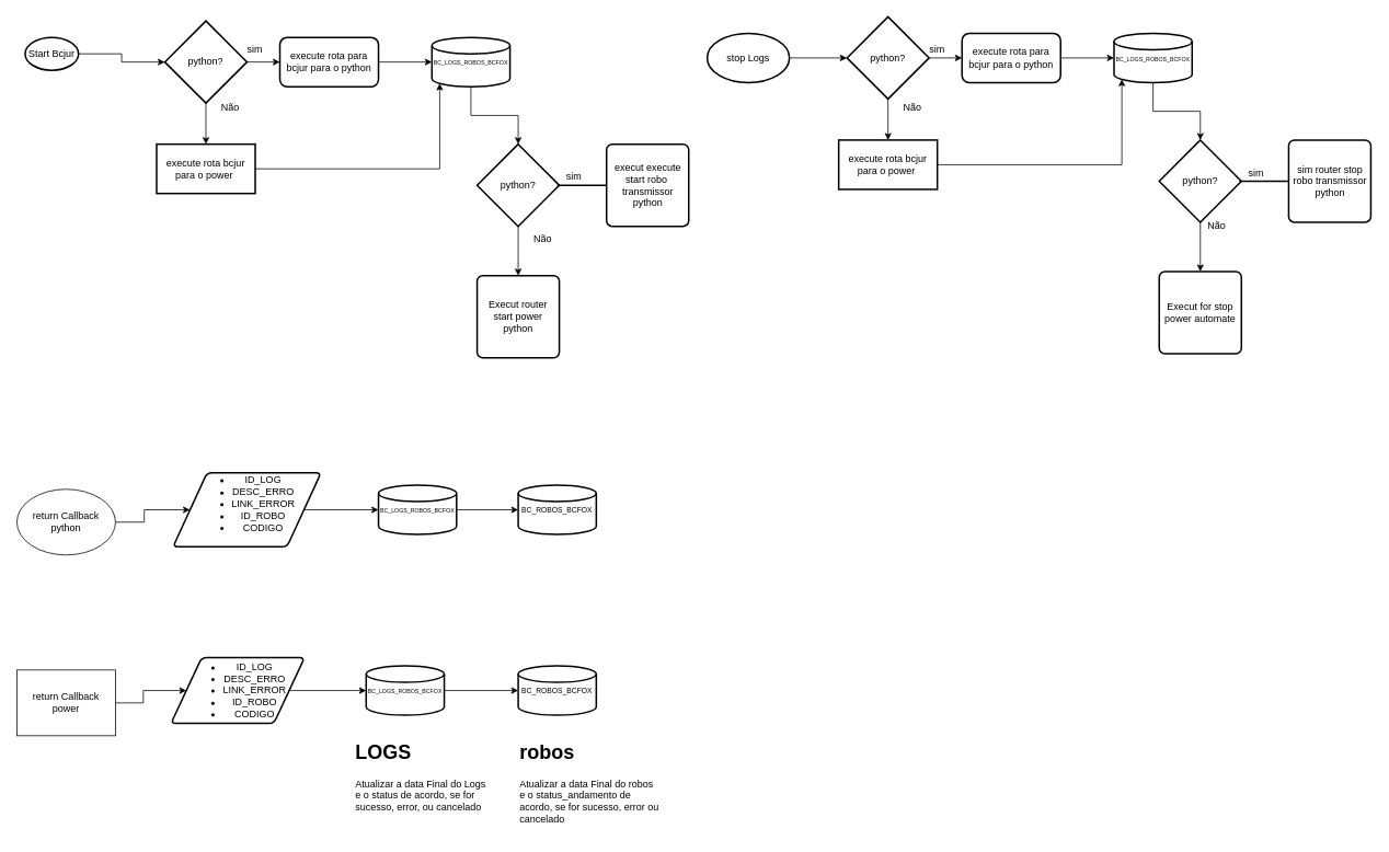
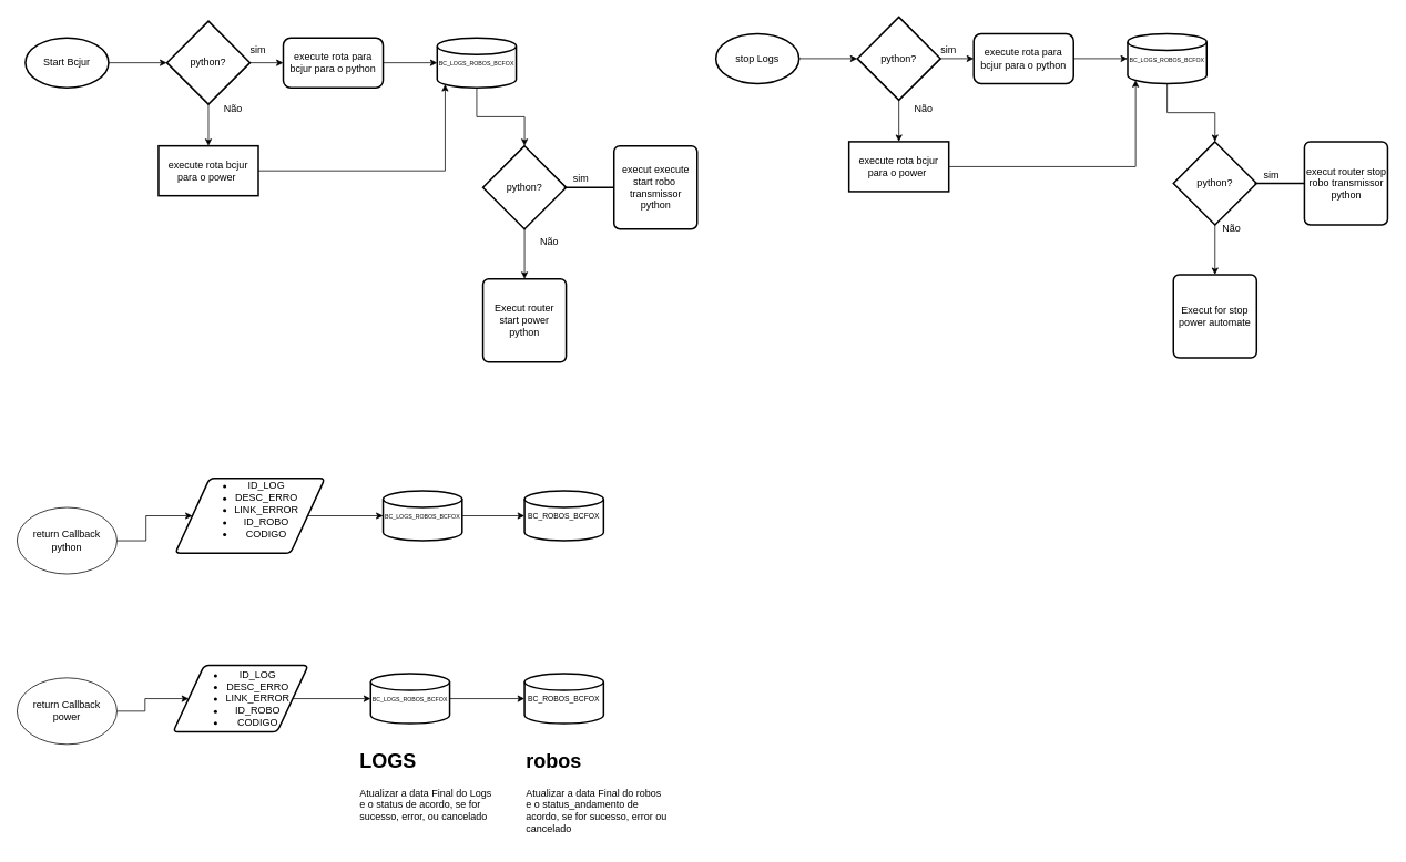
  <mxCell id="0" />
  <mxCell id="1" parent="0" />
  <mxCell id="2" value="" style="edgeStyle=orthogonalEdgeStyle;rounded=0;orthogonalLoop=1;jettySize=auto;html=1;" edge="1" parent="1" source="3" target="30"><mxGeometry relative="1" as="geometry" /></mxCell>
- <mxCell id="3" value="Start Bcjur" style="strokeWidth=2;html=1;shape=mxgraph.flowchart.start_1;whiteSpace=wrap;" vertex="1" parent="1"><mxGeometry x="30" y="45" width="65" height="40" as="geometry" /></mxCell>
+ <mxCell id="3" value="Start Bcjur" style="strokeWidth=2;html=1;shape=mxgraph.flowchart.start_1;whiteSpace=wrap;" vertex="1" parent="1"><mxGeometry x="30" y="45" width="100" height="60" as="geometry" /></mxCell>
  <mxCell id="4" value="" style="edgeStyle=orthogonalEdgeStyle;rounded=0;orthogonalLoop=1;jettySize=auto;html=1;" edge="1" parent="1" source="5" target="10"><mxGeometry relative="1" as="geometry" /></mxCell>
  <mxCell id="5" value="python?" style="strokeWidth=2;html=1;shape=mxgraph.flowchart.decision;whiteSpace=wrap;" vertex="1" parent="1"><mxGeometry x="580" y="175" width="100" height="100" as="geometry" /></mxCell>
  <mxCell id="6" value="" style="line;strokeWidth=2;html=1;" vertex="1" parent="1"><mxGeometry x="677.5" y="220" width="60" height="10" as="geometry" /></mxCell>
  <mxCell id="7" value="Não" style="text;html=1;align=center;verticalAlign=middle;whiteSpace=wrap;rounded=0;" vertex="1" parent="1"><mxGeometry x="250" y="115" width="60" height="30" as="geometry" /></mxCell>
  <mxCell id="8" value="sim" style="text;html=1;align=center;verticalAlign=middle;whiteSpace=wrap;rounded=0;" vertex="1" parent="1"><mxGeometry x="667.5" y="200" width="60" height="30" as="geometry" /></mxCell>
  <mxCell id="9" value="&lt;font style=&quot;font-size: 7px;&quot;&gt;BC_LOGS_ROBOS_BCFOX&lt;/font&gt;" style="strokeWidth=2;html=1;shape=mxgraph.flowchart.database;whiteSpace=wrap;" vertex="1" parent="1"><mxGeometry x="525" y="45" width="95" height="60" as="geometry" /></mxCell>
  <mxCell id="10" value="Execut router start power python" style="rounded=1;whiteSpace=wrap;html=1;absoluteArcSize=1;arcSize=14;strokeWidth=2;" vertex="1" parent="1"><mxGeometry x="580" y="335" width="100" height="100" as="geometry" /></mxCell>
  <mxCell id="11" value="execut execute start robo&amp;nbsp; transmissor python" style="rounded=1;whiteSpace=wrap;html=1;absoluteArcSize=1;arcSize=14;strokeWidth=2;" vertex="1" parent="1"><mxGeometry x="737.5" y="175" width="100" height="100" as="geometry" /></mxCell>
  <mxCell id="12" value="" style="edgeStyle=orthogonalEdgeStyle;rounded=0;orthogonalLoop=1;jettySize=auto;html=1;" edge="1" parent="1" source="13" target="17"><mxGeometry relative="1" as="geometry" /></mxCell>
- <mxCell id="13" value="return Callback python" style="ellipse;whiteSpace=wrap;html=1;" vertex="1" parent="1"><mxGeometry x="20" y="595" width="120" height="80" as="geometry" /></mxCell>
+ <mxCell id="13" value="return Callback python" style="ellipse;whiteSpace=wrap;html=1;" vertex="1" parent="1"><mxGeometry x="20" y="610" width="120" height="80" as="geometry" /></mxCell>
  <mxCell id="14" value="" style="edgeStyle=orthogonalEdgeStyle;rounded=0;orthogonalLoop=1;jettySize=auto;html=1;" edge="1" parent="1" source="15" target="19"><mxGeometry relative="1" as="geometry" /></mxCell>
- <mxCell id="15" value="return Callback&lt;br&gt;power" style="whiteSpace=wrap;html=1;rounded=0;" vertex="1" parent="1"><mxGeometry x="20" y="815" width="120" height="80" as="geometry" /></mxCell>
+ <mxCell id="15" value="return Callback&lt;br&gt;power" style="ellipse;whiteSpace=wrap;html=1;" vertex="1" parent="1"><mxGeometry x="20" y="815" width="120" height="80" as="geometry" /></mxCell>
  <mxCell id="16" value="" style="edgeStyle=orthogonalEdgeStyle;rounded=0;orthogonalLoop=1;jettySize=auto;html=1;" edge="1" parent="1" source="17" target="21"><mxGeometry relative="1" as="geometry" /></mxCell>
  <mxCell id="17" value="&lt;ul&gt;&lt;li&gt;ID_LOG&lt;/li&gt;&lt;li&gt;DESC_ERRO&lt;/li&gt;&lt;li&gt;LINK_ERROR&lt;/li&gt;&lt;li&gt;ID_ROBO&lt;/li&gt;&lt;li&gt;CODIGO&lt;/li&gt;&lt;/ul&gt;&lt;div&gt;&lt;br&gt;&lt;/div&gt;" style="shape=parallelogram;html=1;strokeWidth=2;perimeter=parallelogramPerimeter;whiteSpace=wrap;rounded=1;arcSize=12;size=0.23;" vertex="1" parent="1"><mxGeometry x="210" y="575" width="180" height="90" as="geometry" /></mxCell>
  <mxCell id="18" value="" style="edgeStyle=orthogonalEdgeStyle;rounded=0;orthogonalLoop=1;jettySize=auto;html=1;" edge="1" parent="1" source="19" target="23"><mxGeometry relative="1" as="geometry" /></mxCell>
  <mxCell id="19" value="&lt;div&gt;&lt;br&gt;&lt;/div&gt;&lt;ul&gt;&lt;li&gt;ID_LOG&lt;/li&gt;&lt;li&gt;DESC_ERRO&lt;/li&gt;&lt;li&gt;LINK_ERROR&lt;/li&gt;&lt;li&gt;ID_ROBO&lt;/li&gt;&lt;li&gt;CODIGO&lt;/li&gt;&lt;/ul&gt;&lt;div style=&quot;forced-color-adjust: none;&quot;&gt;&lt;br&gt;&lt;/div&gt;" style="shape=parallelogram;html=1;strokeWidth=2;perimeter=parallelogramPerimeter;whiteSpace=wrap;rounded=1;arcSize=12;size=0.23;" vertex="1" parent="1"><mxGeometry x="207.5" y="800" width="162.5" height="80" as="geometry" /></mxCell>
  <mxCell id="20" value="" style="edgeStyle=orthogonalEdgeStyle;rounded=0;orthogonalLoop=1;jettySize=auto;html=1;" edge="1" parent="1" source="21" target="24"><mxGeometry relative="1" as="geometry" /></mxCell>
  <mxCell id="21" value="&lt;font style=&quot;font-size: 7px;&quot;&gt;BC_LOGS_ROBOS_BCFOX&lt;/font&gt;" style="strokeWidth=2;html=1;shape=mxgraph.flowchart.database;whiteSpace=wrap;" vertex="1" parent="1"><mxGeometry x="460" y="590" width="95" height="60" as="geometry" /></mxCell>
  <mxCell id="22" value="" style="edgeStyle=orthogonalEdgeStyle;rounded=0;orthogonalLoop=1;jettySize=auto;html=1;" edge="1" parent="1" source="23" target="25"><mxGeometry relative="1" as="geometry" /></mxCell>
  <mxCell id="23" value="&lt;font style=&quot;font-size: 7px;&quot;&gt;BC_LOGS_ROBOS_BCFOX&lt;/font&gt;" style="strokeWidth=2;html=1;shape=mxgraph.flowchart.database;whiteSpace=wrap;" vertex="1" parent="1"><mxGeometry x="445" y="810" width="95" height="60" as="geometry" /></mxCell>
  <mxCell id="24" value="&lt;font style=&quot;font-size: 9px;&quot;&gt;BC_ROBOS_BCFOX&lt;/font&gt;" style="strokeWidth=2;html=1;shape=mxgraph.flowchart.database;whiteSpace=wrap;" vertex="1" parent="1"><mxGeometry x="630" y="590" width="95" height="60" as="geometry" /></mxCell>
  <mxCell id="25" value="&lt;font style=&quot;font-size: 9px;&quot;&gt;BC_ROBOS_BCFOX&lt;/font&gt;" style="strokeWidth=2;html=1;shape=mxgraph.flowchart.database;whiteSpace=wrap;" vertex="1" parent="1"><mxGeometry x="630" y="810" width="95" height="60" as="geometry" /></mxCell>
  <mxCell id="26" value="&lt;h1 style=&quot;margin-top: 0px;&quot;&gt;LOGS&lt;/h1&gt;&lt;p&gt;Atualizar a data Final do Logs&lt;br&gt;e o status de acordo, se for sucesso, error, ou cancelado&lt;/p&gt;" style="text;html=1;whiteSpace=wrap;overflow=hidden;rounded=0;" vertex="1" parent="1"><mxGeometry x="430" y="895" width="180" height="120" as="geometry" /></mxCell>
  <mxCell id="27" value="&lt;h1 style=&quot;margin-top: 0px;&quot;&gt;robos&lt;/h1&gt;&lt;p&gt;Atualizar a data Final do robos&lt;br&gt;e o status_andamento de acordo, se for sucesso, error ou cancelado&lt;/p&gt;" style="text;html=1;whiteSpace=wrap;overflow=hidden;rounded=0;" vertex="1" parent="1"><mxGeometry x="630" y="895" width="180" height="120" as="geometry" /></mxCell>
  <mxCell id="28" value="" style="edgeStyle=orthogonalEdgeStyle;rounded=0;orthogonalLoop=1;jettySize=auto;html=1;" edge="1" parent="1" source="30" target="31"><mxGeometry relative="1" as="geometry" /></mxCell>
  <mxCell id="29" value="" style="edgeStyle=orthogonalEdgeStyle;rounded=0;orthogonalLoop=1;jettySize=auto;html=1;" edge="1" parent="1" source="30" target="32"><mxGeometry relative="1" as="geometry" /></mxCell>
  <mxCell id="30" value="python?" style="strokeWidth=2;html=1;shape=mxgraph.flowchart.decision;whiteSpace=wrap;" vertex="1" parent="1"><mxGeometry x="200" y="25" width="100" height="100" as="geometry" /></mxCell>
  <mxCell id="31" value="execute rota bcjur para o power&amp;nbsp;" style="whiteSpace=wrap;html=1;strokeWidth=2;" vertex="1" parent="1"><mxGeometry x="190" y="175" width="120" height="60" as="geometry" /></mxCell>
  <mxCell id="32" value="execute rota para bcjur para o python" style="rounded=1;whiteSpace=wrap;html=1;strokeWidth=2;" vertex="1" parent="1"><mxGeometry x="340" y="45" width="120" height="60" as="geometry" /></mxCell>
  <mxCell id="33" style="edgeStyle=orthogonalEdgeStyle;rounded=0;orthogonalLoop=1;jettySize=auto;html=1;entryX=0;entryY=0.5;entryDx=0;entryDy=0;entryPerimeter=0;" edge="1" parent="1" source="32" target="9"><mxGeometry relative="1" as="geometry" /></mxCell>
  <mxCell id="34" style="edgeStyle=orthogonalEdgeStyle;rounded=0;orthogonalLoop=1;jettySize=auto;html=1;entryX=0.1;entryY=0.933;entryDx=0;entryDy=0;entryPerimeter=0;" edge="1" parent="1" source="31" target="9"><mxGeometry relative="1" as="geometry" /></mxCell>
  <mxCell id="35" style="edgeStyle=orthogonalEdgeStyle;rounded=0;orthogonalLoop=1;jettySize=auto;html=1;entryX=0.5;entryY=0;entryDx=0;entryDy=0;entryPerimeter=0;" edge="1" parent="1" source="9" target="5"><mxGeometry relative="1" as="geometry" /></mxCell>
  <mxCell id="36" value="" style="edgeStyle=orthogonalEdgeStyle;rounded=0;orthogonalLoop=1;jettySize=auto;html=1;" edge="1" parent="1" source="37" target="48"><mxGeometry relative="1" as="geometry" /></mxCell>
  <mxCell id="37" value="stop Logs" style="strokeWidth=2;html=1;shape=mxgraph.flowchart.start_1;whiteSpace=wrap;" vertex="1" parent="1"><mxGeometry x="860" y="40" width="100" height="60" as="geometry" /></mxCell>
  <mxCell id="38" value="" style="edgeStyle=orthogonalEdgeStyle;rounded=0;orthogonalLoop=1;jettySize=auto;html=1;" edge="1" parent="1" source="39" target="44"><mxGeometry relative="1" as="geometry" /></mxCell>
  <mxCell id="39" value="python?" style="strokeWidth=2;html=1;shape=mxgraph.flowchart.decision;whiteSpace=wrap;" vertex="1" parent="1"><mxGeometry x="1410" y="170" width="100" height="100" as="geometry" /></mxCell>
  <mxCell id="40" value="" style="line;strokeWidth=2;html=1;" vertex="1" parent="1"><mxGeometry x="1507.5" y="215" width="60" height="10" as="geometry" /></mxCell>
  <mxCell id="41" value="Não" style="text;html=1;align=center;verticalAlign=middle;whiteSpace=wrap;rounded=0;" vertex="1" parent="1"><mxGeometry x="1450" y="260" width="60" height="30" as="geometry" /></mxCell>
  <mxCell id="42" value="sim" style="text;html=1;align=center;verticalAlign=middle;whiteSpace=wrap;rounded=0;" vertex="1" parent="1"><mxGeometry x="1497.5" y="195" width="60" height="30" as="geometry" /></mxCell>
  <mxCell id="43" value="&lt;font style=&quot;font-size: 7px;&quot;&gt;BC_LOGS_ROBOS_BCFOX&lt;/font&gt;" style="strokeWidth=2;html=1;shape=mxgraph.flowchart.database;whiteSpace=wrap;" vertex="1" parent="1"><mxGeometry x="1355" y="40" width="95" height="60" as="geometry" /></mxCell>
  <mxCell id="44" value="Execut for stop power automate" style="rounded=1;whiteSpace=wrap;html=1;absoluteArcSize=1;arcSize=14;strokeWidth=2;" vertex="1" parent="1"><mxGeometry x="1410" y="330" width="100" height="100" as="geometry" /></mxCell>
- <mxCell id="45" value="sim router stop robo transmissor python" style="rounded=1;whiteSpace=wrap;html=1;absoluteArcSize=1;arcSize=14;strokeWidth=2;" vertex="1" parent="1"><mxGeometry x="1567.5" y="170" width="100" height="100" as="geometry" /></mxCell>
+ <mxCell id="45" value="execut router stop robo transmissor python" style="rounded=1;whiteSpace=wrap;html=1;absoluteArcSize=1;arcSize=14;strokeWidth=2;" vertex="1" parent="1"><mxGeometry x="1567.5" y="170" width="100" height="100" as="geometry" /></mxCell>
  <mxCell id="46" value="" style="edgeStyle=orthogonalEdgeStyle;rounded=0;orthogonalLoop=1;jettySize=auto;html=1;" edge="1" parent="1" source="48" target="49"><mxGeometry relative="1" as="geometry" /></mxCell>
  <mxCell id="47" value="" style="edgeStyle=orthogonalEdgeStyle;rounded=0;orthogonalLoop=1;jettySize=auto;html=1;" edge="1" parent="1" source="48" target="50"><mxGeometry relative="1" as="geometry" /></mxCell>
  <mxCell id="48" value="python?" style="strokeWidth=2;html=1;shape=mxgraph.flowchart.decision;whiteSpace=wrap;" vertex="1" parent="1"><mxGeometry x="1030" y="20" width="100" height="100" as="geometry" /></mxCell>
  <mxCell id="49" value="execute rota bcjur para o power&amp;nbsp;" style="whiteSpace=wrap;html=1;strokeWidth=2;" vertex="1" parent="1"><mxGeometry x="1020" y="170" width="120" height="60" as="geometry" /></mxCell>
  <mxCell id="50" value="execute rota para bcjur para o python" style="rounded=1;whiteSpace=wrap;html=1;strokeWidth=2;" vertex="1" parent="1"><mxGeometry x="1170" y="40" width="120" height="60" as="geometry" /></mxCell>
  <mxCell id="51" style="edgeStyle=orthogonalEdgeStyle;rounded=0;orthogonalLoop=1;jettySize=auto;html=1;entryX=0;entryY=0.5;entryDx=0;entryDy=0;entryPerimeter=0;" edge="1" parent="1" source="50" target="43"><mxGeometry relative="1" as="geometry" /></mxCell>
  <mxCell id="52" style="edgeStyle=orthogonalEdgeStyle;rounded=0;orthogonalLoop=1;jettySize=auto;html=1;entryX=0.1;entryY=0.933;entryDx=0;entryDy=0;entryPerimeter=0;" edge="1" parent="1" source="49" target="43"><mxGeometry relative="1" as="geometry" /></mxCell>
  <mxCell id="53" style="edgeStyle=orthogonalEdgeStyle;rounded=0;orthogonalLoop=1;jettySize=auto;html=1;entryX=0.5;entryY=0;entryDx=0;entryDy=0;entryPerimeter=0;" edge="1" parent="1" source="43" target="39"><mxGeometry relative="1" as="geometry" /></mxCell>
  <mxCell id="54" value="sim" style="text;html=1;align=center;verticalAlign=middle;whiteSpace=wrap;rounded=0;" vertex="1" parent="1"><mxGeometry x="280" y="45" width="60" height="30" as="geometry" /></mxCell>
  <mxCell id="55" value="Não" style="text;html=1;align=center;verticalAlign=middle;whiteSpace=wrap;rounded=0;" vertex="1" parent="1"><mxGeometry x="630" y="275" width="60" height="30" as="geometry" /></mxCell>
  <mxCell id="56" value="Não" style="text;html=1;align=center;verticalAlign=middle;whiteSpace=wrap;rounded=0;" vertex="1" parent="1"><mxGeometry x="1080" y="115" width="60" height="30" as="geometry" /></mxCell>
  <mxCell id="57" value="sim" style="text;html=1;align=center;verticalAlign=middle;whiteSpace=wrap;rounded=0;" vertex="1" parent="1"><mxGeometry x="1110" y="45" width="60" height="30" as="geometry" /></mxCell>
